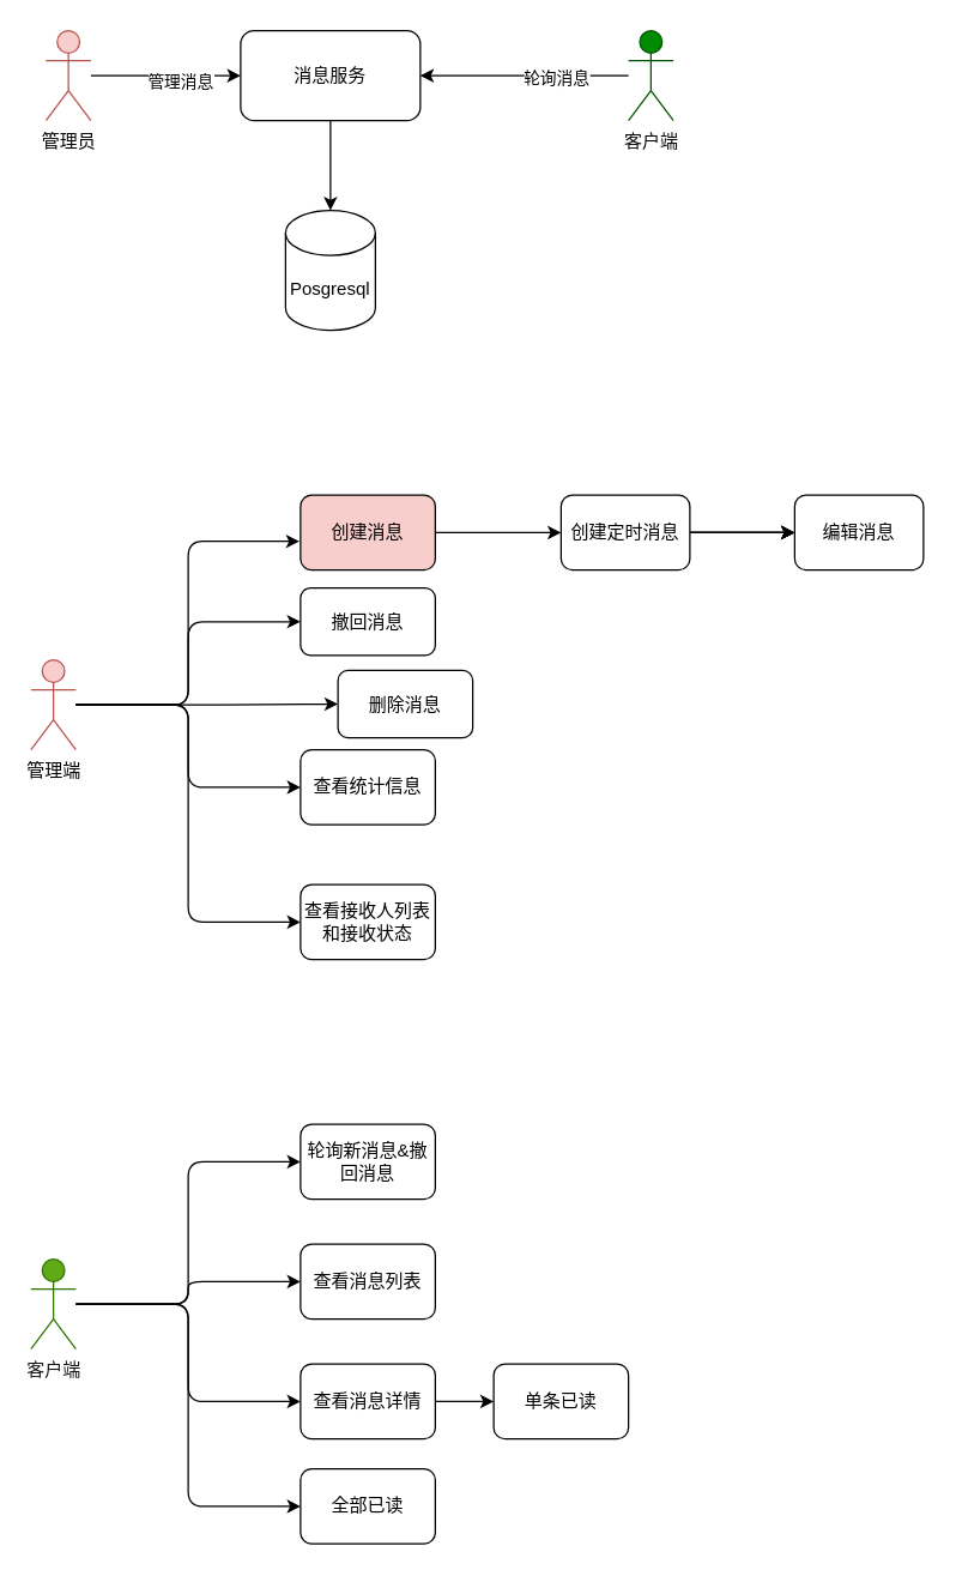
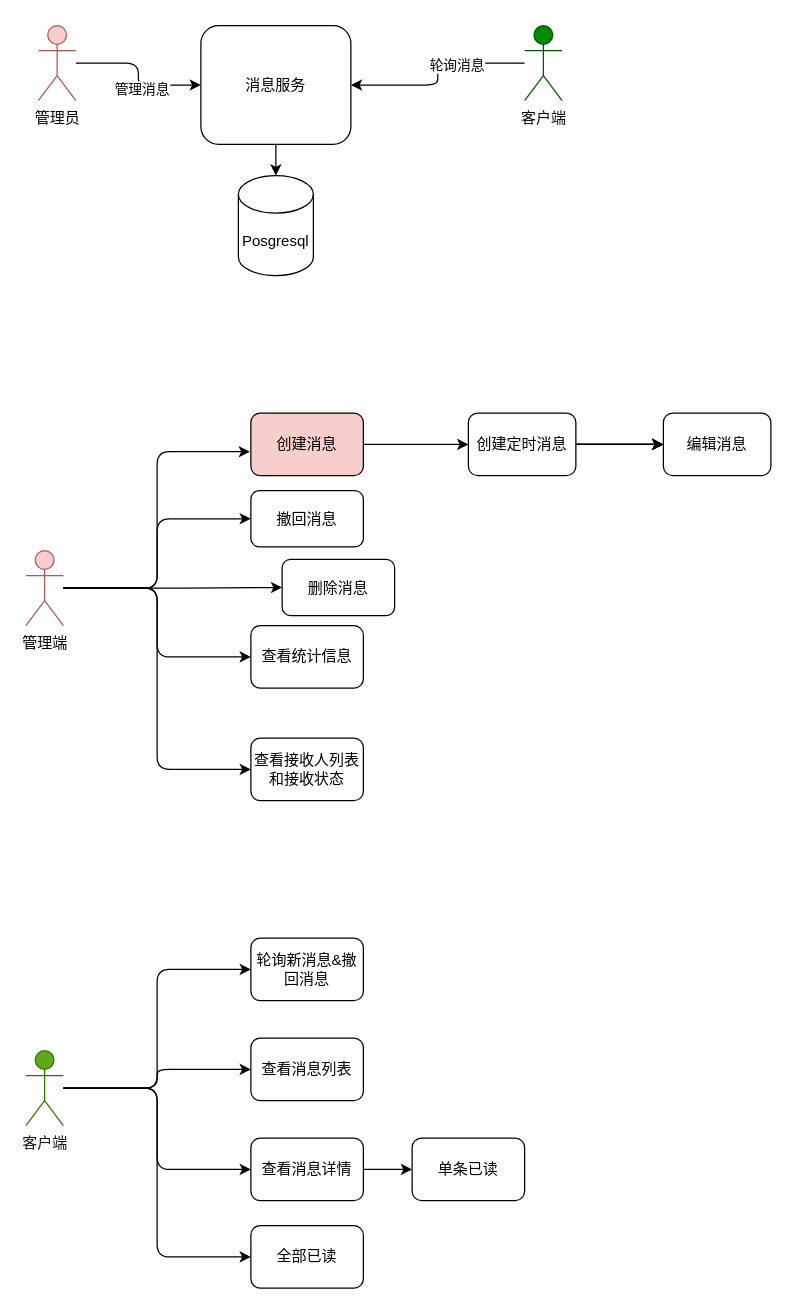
  <mxCell id="0" />
  <mxCell id="1" parent="0" />
  <mxCell id="2" style="edgeStyle=orthogonalEdgeStyle;rounded=1;orthogonalLoop=1;jettySize=auto;html=1;" edge="1" parent="1" source="4" target="6"><mxGeometry relative="1" as="geometry" /></mxCell>
  <mxCell id="3" value="管理消息" style="edgeLabel;html=1;align=center;verticalAlign=middle;resizable=0;points=[];rounded=1;" vertex="1" connectable="0" parent="2"><mxGeometry x="0.187" y="-3" relative="1" as="geometry"><mxPoint as="offset" /></mxGeometry></mxCell>
  <mxCell id="4" value="管理员" style="shape=umlActor;verticalLabelPosition=bottom;verticalAlign=top;html=1;outlineConnect=0;rounded=1;fillColor=#f8cecc;strokeColor=#b85450;" vertex="1" parent="1"><mxGeometry x="30" y="20" width="30" height="60" as="geometry" /></mxCell>
  <mxCell id="5" style="edgeStyle=orthogonalEdgeStyle;rounded=1;orthogonalLoop=1;jettySize=auto;html=1;" edge="1" parent="1" source="6" target="7"><mxGeometry relative="1" as="geometry" /></mxCell>
- <mxCell id="6" value="消息服务" style="rounded=1;whiteSpace=wrap;html=1;" vertex="1" parent="1"><mxGeometry x="160" y="20" width="120" height="60" as="geometry" /></mxCell>
+ <mxCell id="6" value="消息服务" style="rounded=1;whiteSpace=wrap;html=1;" vertex="1" parent="1"><mxGeometry x="160" y="20" width="120" height="95" as="geometry" /></mxCell>
  <mxCell id="7" value="Posgresql" style="shape=cylinder3;whiteSpace=wrap;html=1;boundedLbl=1;backgroundOutline=1;size=15;rounded=1;" vertex="1" parent="1"><mxGeometry x="190" y="140" width="60" height="80" as="geometry" /></mxCell>
  <mxCell id="8" style="edgeStyle=orthogonalEdgeStyle;rounded=1;orthogonalLoop=1;jettySize=auto;html=1;entryX=-0.008;entryY=0.617;entryDx=0;entryDy=0;entryPerimeter=0;" edge="1" parent="1" source="13" target="15"><mxGeometry relative="1" as="geometry" /></mxCell>
  <mxCell id="9" style="edgeStyle=orthogonalEdgeStyle;rounded=1;orthogonalLoop=1;jettySize=auto;html=1;entryX=0;entryY=0.5;entryDx=0;entryDy=0;" edge="1" parent="1" source="13" target="21"><mxGeometry relative="1" as="geometry" /></mxCell>
  <mxCell id="10" style="edgeStyle=orthogonalEdgeStyle;rounded=1;orthogonalLoop=1;jettySize=auto;html=1;entryX=0;entryY=0.5;entryDx=0;entryDy=0;" edge="1" parent="1" source="13" target="22"><mxGeometry relative="1" as="geometry" /></mxCell>
  <mxCell id="11" style="edgeStyle=orthogonalEdgeStyle;rounded=1;orthogonalLoop=1;jettySize=auto;html=1;entryX=0;entryY=0.5;entryDx=0;entryDy=0;" edge="1" parent="1" source="13" target="23"><mxGeometry relative="1" as="geometry" /></mxCell>
  <mxCell id="12" style="edgeStyle=orthogonalEdgeStyle;rounded=1;orthogonalLoop=1;jettySize=auto;html=1;" edge="1" parent="1" source="13" target="25"><mxGeometry relative="1" as="geometry" /></mxCell>
  <mxCell id="13" value="管理端" style="shape=umlActor;verticalLabelPosition=bottom;verticalAlign=top;html=1;outlineConnect=0;fillColor=#f8cecc;strokeColor=#b85450;rounded=1;" vertex="1" parent="1"><mxGeometry x="20" y="440" width="30" height="60" as="geometry" /></mxCell>
  <mxCell id="14" style="edgeStyle=orthogonalEdgeStyle;rounded=1;orthogonalLoop=1;jettySize=auto;html=1;entryX=0;entryY=0.5;entryDx=0;entryDy=0;" edge="1" parent="1" source="15" target="20"><mxGeometry relative="1" as="geometry" /></mxCell>
  <mxCell id="15" value="创建消息" style="rounded=1;whiteSpace=wrap;html=1;fillColor=#f8cecc;" vertex="1" parent="1"><mxGeometry x="200" y="330" width="90" height="50" as="geometry" /></mxCell>
  <mxCell id="16" value="" style="edgeStyle=orthogonalEdgeStyle;rounded=1;orthogonalLoop=1;jettySize=auto;html=1;" edge="1" parent="1" source="20" target="24"><mxGeometry relative="1" as="geometry" /></mxCell>
  <mxCell id="17" value="" style="edgeStyle=orthogonalEdgeStyle;rounded=1;orthogonalLoop=1;jettySize=auto;html=1;" edge="1" parent="1" source="20" target="24"><mxGeometry relative="1" as="geometry" /></mxCell>
  <mxCell id="18" value="" style="edgeStyle=orthogonalEdgeStyle;rounded=1;orthogonalLoop=1;jettySize=auto;html=1;" edge="1" parent="1" source="20" target="24"><mxGeometry relative="1" as="geometry" /></mxCell>
  <mxCell id="19" value="" style="edgeStyle=orthogonalEdgeStyle;rounded=1;orthogonalLoop=1;jettySize=auto;html=1;" edge="1" parent="1" source="20" target="24"><mxGeometry relative="1" as="geometry" /></mxCell>
  <mxCell id="20" value="创建定时消息" style="rounded=1;whiteSpace=wrap;html=1;" vertex="1" parent="1"><mxGeometry x="374" y="330" width="86" height="50" as="geometry" /></mxCell>
  <mxCell id="21" value="撤回消息" style="rounded=1;whiteSpace=wrap;html=1;" vertex="1" parent="1"><mxGeometry x="200" y="392" width="90" height="45" as="geometry" /></mxCell>
  <mxCell id="22" value="查看统计信息" style="rounded=1;whiteSpace=wrap;html=1;" vertex="1" parent="1"><mxGeometry x="200" y="500" width="90" height="50" as="geometry" /></mxCell>
  <mxCell id="23" value="查看接收人列表和接收状态" style="rounded=1;whiteSpace=wrap;html=1;" vertex="1" parent="1"><mxGeometry x="200" y="590" width="90" height="50" as="geometry" /></mxCell>
  <mxCell id="24" value="编辑消息" style="rounded=1;whiteSpace=wrap;html=1;" vertex="1" parent="1"><mxGeometry x="530" y="330" width="86" height="50" as="geometry" /></mxCell>
  <mxCell id="25" value="删除消息" style="rounded=1;whiteSpace=wrap;html=1;" vertex="1" parent="1"><mxGeometry x="225" y="447" width="90" height="45" as="geometry" /></mxCell>
  <mxCell id="26" style="edgeStyle=orthogonalEdgeStyle;rounded=1;orthogonalLoop=1;jettySize=auto;html=1;entryX=0;entryY=0.5;entryDx=0;entryDy=0;" edge="1" parent="1" source="30" target="31"><mxGeometry relative="1" as="geometry" /></mxCell>
  <mxCell id="27" style="edgeStyle=orthogonalEdgeStyle;rounded=1;orthogonalLoop=1;jettySize=auto;html=1;entryX=0;entryY=0.5;entryDx=0;entryDy=0;" edge="1" parent="1" source="30" target="32"><mxGeometry relative="1" as="geometry" /></mxCell>
  <mxCell id="28" style="edgeStyle=orthogonalEdgeStyle;rounded=1;orthogonalLoop=1;jettySize=auto;html=1;entryX=0;entryY=0.5;entryDx=0;entryDy=0;" edge="1" parent="1" source="30" target="34"><mxGeometry relative="1" as="geometry" /></mxCell>
  <mxCell id="29" style="edgeStyle=orthogonalEdgeStyle;rounded=1;orthogonalLoop=1;jettySize=auto;html=1;entryX=0;entryY=0.5;entryDx=0;entryDy=0;" edge="1" parent="1" source="30" target="35"><mxGeometry relative="1" as="geometry" /></mxCell>
  <mxCell id="30" value="客户端" style="shape=umlActor;verticalLabelPosition=bottom;verticalAlign=top;html=1;outlineConnect=0;rounded=1;fillColor=#60a917;strokeColor=#2D7600;fontColor=#171616;" vertex="1" parent="1"><mxGeometry x="20" y="840" width="30" height="60" as="geometry" /></mxCell>
  <mxCell id="31" value="轮询新消息&amp;amp;撤回消息" style="rounded=1;whiteSpace=wrap;html=1;" vertex="1" parent="1"><mxGeometry x="200" y="750" width="90" height="50" as="geometry" /></mxCell>
  <mxCell id="32" value="查看消息列表" style="rounded=1;whiteSpace=wrap;html=1;" vertex="1" parent="1"><mxGeometry x="200" y="830" width="90" height="50" as="geometry" /></mxCell>
  <mxCell id="33" style="edgeStyle=orthogonalEdgeStyle;rounded=1;orthogonalLoop=1;jettySize=auto;html=1;" edge="1" parent="1" source="34" target="36"><mxGeometry relative="1" as="geometry" /></mxCell>
  <mxCell id="34" value="查看消息详情" style="rounded=1;whiteSpace=wrap;html=1;" vertex="1" parent="1"><mxGeometry x="200" y="910" width="90" height="50" as="geometry" /></mxCell>
  <mxCell id="35" value="全部已读" style="rounded=1;whiteSpace=wrap;html=1;" vertex="1" parent="1"><mxGeometry x="200" y="980" width="90" height="50" as="geometry" /></mxCell>
  <mxCell id="36" value="单条已读" style="rounded=1;whiteSpace=wrap;html=1;" vertex="1" parent="1"><mxGeometry x="329" y="910" width="90" height="50" as="geometry" /></mxCell>
  <mxCell id="37" style="edgeStyle=orthogonalEdgeStyle;rounded=1;orthogonalLoop=1;jettySize=auto;html=1;" edge="1" parent="1" source="39" target="6"><mxGeometry relative="1" as="geometry" /></mxCell>
  <mxCell id="38" value="轮询消息" style="edgeLabel;html=1;align=center;verticalAlign=middle;resizable=0;points=[];" vertex="1" connectable="0" parent="37"><mxGeometry x="-0.296" y="1" relative="1" as="geometry"><mxPoint as="offset" /></mxGeometry></mxCell>
  <mxCell id="39" value="客户端" style="shape=umlActor;verticalLabelPosition=bottom;verticalAlign=top;html=1;outlineConnect=0;rounded=1;fillColor=#008a00;fontColor=#0b0a0a;strokeColor=#005700;" vertex="1" parent="1"><mxGeometry x="419" y="20" width="30" height="60" as="geometry" /></mxCell>
